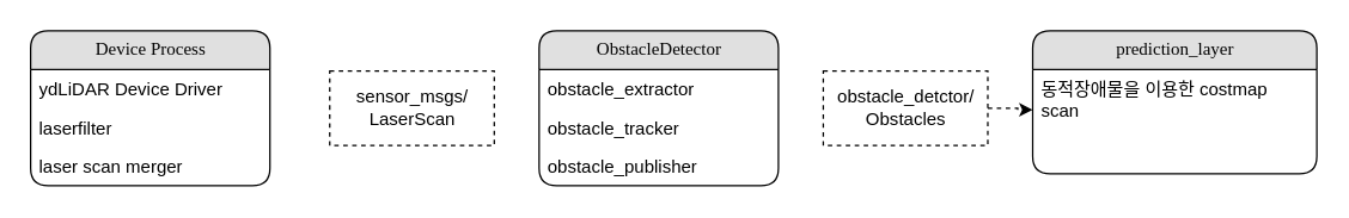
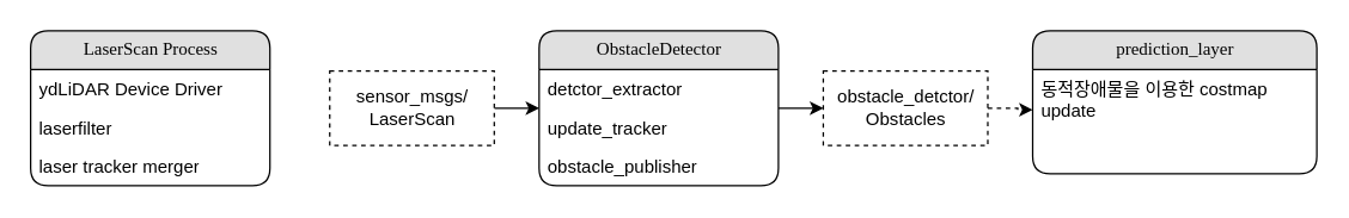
  <mxCell id="0" />
  <mxCell id="1" parent="0" />
- <mxCell id="2" value="Device Process" style="swimlane;html=1;fontStyle=0;childLayout=stackLayout;horizontal=1;startSize=26;fillColor=#e0e0e0;horizontalStack=0;resizeParent=1;resizeLast=0;collapsible=1;marginBottom=0;swimlaneFillColor=#ffffff;align=center;rounded=1;shadow=0;comic=0;labelBackgroundColor=none;strokeWidth=1;fontFamily=Verdana;fontSize=12" parent="1" vertex="1"><mxGeometry x="20" y="20" width="160" height="104" as="geometry" /></mxCell>
+ <mxCell id="2" value="LaserScan Process" style="swimlane;html=1;fontStyle=0;childLayout=stackLayout;horizontal=1;startSize=26;fillColor=#e0e0e0;horizontalStack=0;resizeParent=1;resizeLast=0;collapsible=1;marginBottom=0;swimlaneFillColor=#ffffff;align=center;rounded=1;shadow=0;comic=0;labelBackgroundColor=none;strokeWidth=1;fontFamily=Verdana;fontSize=12" parent="1" vertex="1"><mxGeometry x="20" y="20" width="160" height="104" as="geometry" /></mxCell>
  <mxCell id="3" value="ydLiDAR Device Driver" style="text;html=1;strokeColor=none;fillColor=none;spacingLeft=4;spacingRight=4;whiteSpace=wrap;overflow=hidden;rotatable=0;points=[[0,0.5],[1,0.5]];portConstraint=eastwest;" parent="2" vertex="1"><mxGeometry y="26" width="160" height="26" as="geometry" /></mxCell>
  <mxCell id="4" value="laserfilter" style="text;html=1;strokeColor=none;fillColor=none;spacingLeft=4;spacingRight=4;whiteSpace=wrap;overflow=hidden;rotatable=0;points=[[0,0.5],[1,0.5]];portConstraint=eastwest;" parent="2" vertex="1"><mxGeometry y="52" width="160" height="26" as="geometry" /></mxCell>
- <mxCell id="5" value="laser scan merger" style="text;html=1;strokeColor=none;fillColor=none;spacingLeft=4;spacingRight=4;whiteSpace=wrap;overflow=hidden;rotatable=0;points=[[0,0.5],[1,0.5]];portConstraint=eastwest;" parent="2" vertex="1"><mxGeometry y="78" width="160" height="26" as="geometry" /></mxCell>
+ <mxCell id="5" value="laser tracker merger" style="text;html=1;strokeColor=none;fillColor=none;spacingLeft=4;spacingRight=4;whiteSpace=wrap;overflow=hidden;rotatable=0;points=[[0,0.5],[1,0.5]];portConstraint=eastwest;" parent="2" vertex="1"><mxGeometry y="78" width="160" height="26" as="geometry" /></mxCell>
+ <mxCell id="6" style="edgeStyle=orthogonalEdgeStyle;rounded=0;orthogonalLoop=1;jettySize=auto;html=1;entryX=0;entryY=0.5;entryDx=0;entryDy=0;" edge="1" parent="1" source="7" target="16"><mxGeometry relative="1" as="geometry" /></mxCell>
  <mxCell id="7" value="ObstacleDetector" style="swimlane;html=1;fontStyle=0;childLayout=stackLayout;horizontal=1;startSize=26;fillColor=#e0e0e0;horizontalStack=0;resizeParent=1;resizeLast=0;collapsible=1;marginBottom=0;swimlaneFillColor=#ffffff;align=center;rounded=1;shadow=0;comic=0;labelBackgroundColor=none;strokeWidth=1;fontFamily=Verdana;fontSize=12" parent="1" vertex="1"><mxGeometry x="360" y="20" width="160" height="104" as="geometry" /></mxCell>
- <mxCell id="8" value="obstacle_extractor" style="text;html=1;strokeColor=none;fillColor=none;spacingLeft=4;spacingRight=4;whiteSpace=wrap;overflow=hidden;rotatable=0;points=[[0,0.5],[1,0.5]];portConstraint=eastwest;" parent="7" vertex="1"><mxGeometry y="26" width="160" height="26" as="geometry" /></mxCell>
- <mxCell id="9" value="obstacle_tracker" style="text;html=1;strokeColor=none;fillColor=none;spacingLeft=4;spacingRight=4;whiteSpace=wrap;overflow=hidden;rotatable=0;points=[[0,0.5],[1,0.5]];portConstraint=eastwest;" parent="7" vertex="1"><mxGeometry y="52" width="160" height="26" as="geometry" /></mxCell>
+ <mxCell id="8" value="detctor_extractor" style="text;html=1;strokeColor=none;fillColor=none;spacingLeft=4;spacingRight=4;whiteSpace=wrap;overflow=hidden;rotatable=0;points=[[0,0.5],[1,0.5]];portConstraint=eastwest;" parent="7" vertex="1"><mxGeometry y="26" width="160" height="26" as="geometry" /></mxCell>
+ <mxCell id="9" value="update_tracker" style="text;html=1;strokeColor=none;fillColor=none;spacingLeft=4;spacingRight=4;whiteSpace=wrap;overflow=hidden;rotatable=0;points=[[0,0.5],[1,0.5]];portConstraint=eastwest;" parent="7" vertex="1"><mxGeometry y="52" width="160" height="26" as="geometry" /></mxCell>
  <mxCell id="10" value="obstacle_publisher" style="text;html=1;strokeColor=none;fillColor=none;spacingLeft=4;spacingRight=4;whiteSpace=wrap;overflow=hidden;rotatable=0;points=[[0,0.5],[1,0.5]];portConstraint=eastwest;" parent="7" vertex="1"><mxGeometry y="78" width="160" height="26" as="geometry" /></mxCell>
  <mxCell id="11" value="prediction_layer" style="swimlane;html=1;fontStyle=0;childLayout=stackLayout;horizontal=1;startSize=26;fillColor=#e0e0e0;horizontalStack=0;resizeParent=1;resizeLast=0;collapsible=1;marginBottom=0;swimlaneFillColor=#ffffff;align=center;rounded=1;shadow=0;comic=0;labelBackgroundColor=none;strokeWidth=1;fontFamily=Verdana;fontSize=12" parent="1" vertex="1"><mxGeometry x="690" y="20" width="190" height="96" as="geometry" /></mxCell>
- <mxCell id="12" value="동적장애물을 이용한 costmap scan&lt;br&gt;" style="text;html=1;strokeColor=none;fillColor=none;spacingLeft=4;spacingRight=4;whiteSpace=wrap;overflow=hidden;rotatable=0;points=[[0,0.5],[1,0.5]];portConstraint=eastwest;" parent="11" vertex="1"><mxGeometry y="26" width="190" height="54" as="geometry" /></mxCell>
+ <mxCell id="12" value="동적장애물을 이용한 costmap update&lt;br&gt;" style="text;html=1;strokeColor=none;fillColor=none;spacingLeft=4;spacingRight=4;whiteSpace=wrap;overflow=hidden;rotatable=0;points=[[0,0.5],[1,0.5]];portConstraint=eastwest;" parent="11" vertex="1"><mxGeometry y="26" width="190" height="54" as="geometry" /></mxCell>
+ <mxCell id="13" style="edgeStyle=orthogonalEdgeStyle;rounded=0;orthogonalLoop=1;jettySize=auto;html=1;" edge="1" parent="1" source="14" target="7"><mxGeometry relative="1" as="geometry" /></mxCell>
  <mxCell id="14" value="sensor_msgs/&lt;br&gt;LaserScan" style="html=1;dashed=1;" vertex="1" parent="1"><mxGeometry x="220" y="47" width="110" height="50" as="geometry" /></mxCell>
  <mxCell id="15" style="edgeStyle=orthogonalEdgeStyle;rounded=0;orthogonalLoop=1;jettySize=auto;html=1;entryX=0;entryY=0.5;entryDx=0;entryDy=0;dashed=1;" edge="1" parent="1" source="16" target="12"><mxGeometry relative="1" as="geometry" /></mxCell>
  <mxCell id="16" value="obstacle_detctor/&lt;br&gt;Obstacles" style="html=1;dashed=1;" vertex="1" parent="1"><mxGeometry x="550" y="47" width="110" height="50" as="geometry" /></mxCell>
